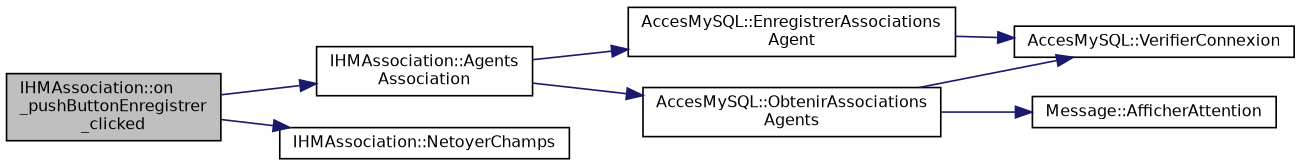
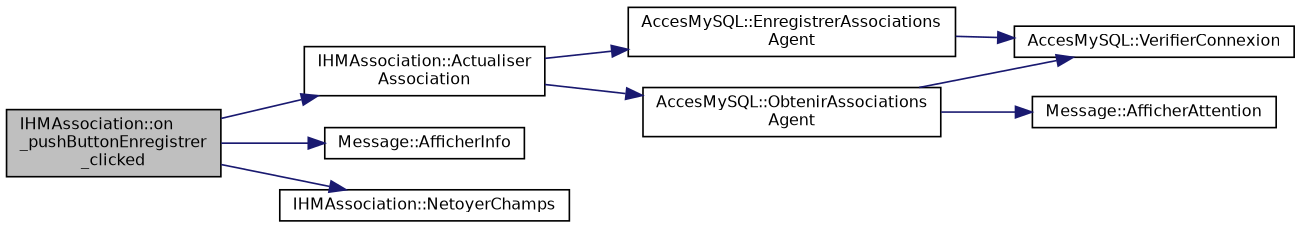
  digraph {
    rankdir=LR
    node [color=black fillcolor=white fontname=Helvetica fontsize=10 shape=record style=filled]
    edge [color=midnightblue fontname=Helvetica fontsize=10 labelfontname=Helvetica labelfontsize=10 style=solid]
    n1 [fillcolor=grey75 fontcolor=black height=0.2 label="IHMAssociation::on\l_pushButtonEnregistrer\l_clicked" width=0.4]
-   n2 [height=0.2 label="IHMAssociation::Agents\lAssociation" width=0.4]
+   n2 [height=0.2 label="IHMAssociation::Actualiser\lAssociation" width=0.4]
+   n3 [height=0.2 label="Message::AfficherInfo" width=0.4]
    n4 [height=0.2 label="IHMAssociation::NetoyerChamps" width=0.4]
    n5 [height=0.2 label="AccesMySQL::EnregistrerAssociations\lAgent" width=0.4]
-   n6 [height=0.2 label="AccesMySQL::ObtenirAssociations\lAgents" width=0.4]
+   n6 [height=0.2 label="AccesMySQL::ObtenirAssociations\lAgent" width=0.4]
    n7 [height=0.2 label="AccesMySQL::VerifierConnexion" width=0.4]
    n8 [height=0.2 label="Message::AfficherAttention" width=0.4]
    n1 -> n2
+   n1 -> n3
    n1 -> n4
    n2 -> n5
    n2 -> n6
    n5 -> n7
    n6 -> n7
    n6 -> n8
  }
